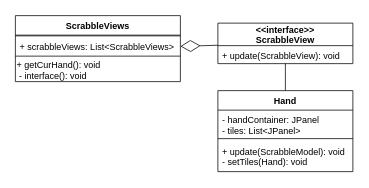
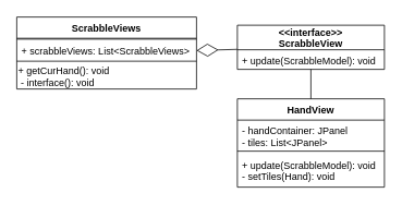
  <mxCell id="0" />
  <mxCell id="1" parent="0" />
- <mxCell id="2" value="Hand" style="swimlane;fontStyle=1;align=center;verticalAlign=top;childLayout=stackLayout;horizontal=1;startSize=26;horizontalStack=0;resizeParent=1;resizeParentMax=0;resizeLast=0;collapsible=1;marginBottom=0;" vertex="1" parent="1"><mxGeometry x="290" y="120" width="180" height="108" as="geometry" /></mxCell>
+ <mxCell id="2" value="HandView" style="swimlane;fontStyle=1;align=center;verticalAlign=top;childLayout=stackLayout;horizontal=1;startSize=26;horizontalStack=0;resizeParent=1;resizeParentMax=0;resizeLast=0;collapsible=1;marginBottom=0;" vertex="1" parent="1"><mxGeometry x="290" y="120" width="180" height="108" as="geometry" /></mxCell>
  <mxCell id="3" value="- handContainer: JPanel&#10;- tiles: List&lt;JPanel&gt;" style="text;strokeColor=none;fillColor=none;align=left;verticalAlign=top;spacingLeft=4;spacingRight=4;overflow=hidden;rotatable=0;points=[[0,0.5],[1,0.5]];portConstraint=eastwest;" vertex="1" parent="2"><mxGeometry y="26" width="180" height="34" as="geometry" /></mxCell>
  <mxCell id="4" value="" style="line;strokeWidth=1;fillColor=none;align=left;verticalAlign=middle;spacingTop=-1;spacingLeft=3;spacingRight=3;rotatable=0;labelPosition=right;points=[];portConstraint=eastwest;" vertex="1" parent="2"><mxGeometry y="60" width="180" height="8" as="geometry" /></mxCell>
  <mxCell id="5" value="+ update(ScrabbleModel): void&#10;- setTiles(Hand): void" style="text;strokeColor=none;fillColor=none;align=left;verticalAlign=top;spacingLeft=4;spacingRight=4;overflow=hidden;rotatable=0;points=[[0,0.5],[1,0.5]];portConstraint=eastwest;" vertex="1" parent="2"><mxGeometry y="68" width="180" height="40" as="geometry" /></mxCell>
  <mxCell id="6" value="&lt;&lt;interface&gt;&gt;&#10;ScrabbleView" style="swimlane;fontStyle=1;childLayout=stackLayout;horizontal=1;startSize=30;fillColor=none;horizontalStack=0;resizeParent=1;resizeParentMax=0;resizeLast=0;collapsible=1;marginBottom=0;" vertex="1" parent="1"><mxGeometry x="290" y="30" width="180" height="54" as="geometry" /></mxCell>
- <mxCell id="7" value="+ update(ScrabbleView): void&#10;" style="text;strokeColor=none;fillColor=none;align=left;verticalAlign=top;spacingLeft=4;spacingRight=4;overflow=hidden;rotatable=0;points=[[0,0.5],[1,0.5]];portConstraint=eastwest;fontStyle=0" vertex="1" parent="6"><mxGeometry y="30" width="180" height="24" as="geometry" /></mxCell>
+ <mxCell id="7" value="+ update(ScrabbleModel): void&#10;" style="text;strokeColor=none;fillColor=none;align=left;verticalAlign=top;spacingLeft=4;spacingRight=4;overflow=hidden;rotatable=0;points=[[0,0.5],[1,0.5]];portConstraint=eastwest;fontStyle=0" vertex="1" parent="6"><mxGeometry y="30" width="180" height="24" as="geometry" /></mxCell>
  <mxCell id="8" value="" style="endArrow=none;endSize=16;endFill=0;html=1;rounded=0;" edge="1" parent="1" source="2" target="7"><mxGeometry width="160" relative="1" as="geometry"><mxPoint x="260" y="140" as="sourcePoint" /><mxPoint x="420" y="140" as="targetPoint" /></mxGeometry></mxCell>
  <mxCell id="9" value="ScrabbleViews" style="swimlane;fontStyle=1;align=center;verticalAlign=top;childLayout=stackLayout;horizontal=1;startSize=26;horizontalStack=0;resizeParent=1;resizeParentMax=0;resizeLast=0;collapsible=1;marginBottom=0;" vertex="1" parent="1"><mxGeometry x="20" y="20" width="220" height="88" as="geometry" /></mxCell>
  <mxCell id="10" value="" style="line;strokeWidth=1;fillColor=none;align=left;verticalAlign=middle;spacingTop=-1;spacingLeft=3;spacingRight=3;rotatable=0;labelPosition=right;points=[];portConstraint=eastwest;" vertex="1" parent="9"><mxGeometry y="26" width="220" height="2" as="geometry" /></mxCell>
  <mxCell id="11" value="+ scrabbleViews: List&lt;ScrabbleViews&gt;" style="text;strokeColor=none;fillColor=none;align=left;verticalAlign=top;spacingLeft=4;spacingRight=4;overflow=hidden;rotatable=0;points=[[0,0.5],[1,0.5]];portConstraint=eastwest;" vertex="1" parent="9"><mxGeometry y="28" width="220" height="22" as="geometry" /></mxCell>
  <mxCell id="12" value="" style="line;strokeWidth=1;fillColor=none;align=left;verticalAlign=middle;spacingTop=-1;spacingLeft=3;spacingRight=3;rotatable=0;labelPosition=right;points=[];portConstraint=eastwest;" vertex="1" parent="9"><mxGeometry y="50" width="220" height="8" as="geometry" /></mxCell>
  <mxCell id="13" value="&lt;span&gt;+ getCurHand(): void&lt;br&gt;&amp;nbsp;- interface(): void&lt;br&gt;&lt;/span&gt;" style="text;html=1;strokeColor=none;fillColor=none;align=left;verticalAlign=middle;whiteSpace=wrap;rounded=0;" vertex="1" parent="9"><mxGeometry y="58" width="220" height="30" as="geometry" /></mxCell>
  <mxCell id="14" value="" style="endArrow=diamondThin;endFill=0;endSize=24;html=1;rounded=0;" edge="1" parent="1" source="6" target="9"><mxGeometry width="160" relative="1" as="geometry"><mxPoint x="120" y="60" as="sourcePoint" /><mxPoint x="280" y="60" as="targetPoint" /></mxGeometry></mxCell>
